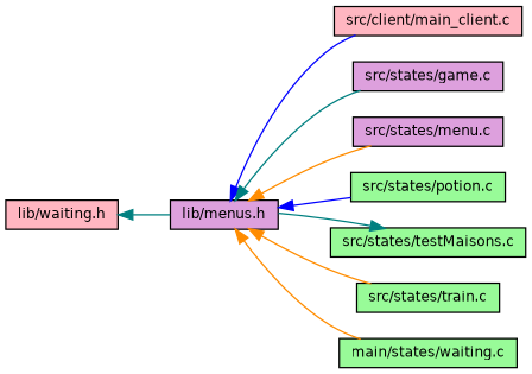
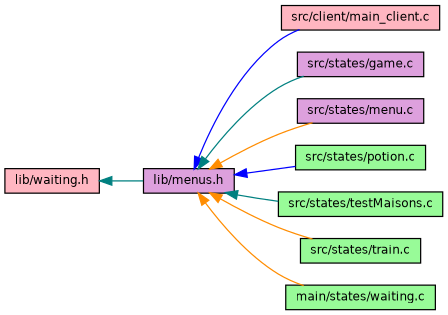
  digraph {
    rankdir=LR
    node [color=black fillcolor=palegreen fontname=Helvetica fontsize=10 shape=record style=filled]
    edge [color=teal dir=back fontname=Helvetica fontsize=10 labelfontname=Helvetica labelfontsize=10 style=solid]
    n1 [fillcolor=lightpink fontcolor=black height=0.2 label="lib/waiting.h" width=0.4]
    n2 [fillcolor=plum height=0.2 label="lib/menus.h" width=0.4]
    n3 [fillcolor=lightpink height=0.2 label="src/client/main_client.c" width=0.4]
    n4 [fillcolor=plum height=0.2 label="src/states/game.c" width=0.4]
    n5 [fillcolor=plum height=0.2 label="src/states/menu.c" width=0.4]
    n6 [height=0.2 label="src/states/potion.c" width=0.4]
    n7 [height=0.2 label="src/states/testMaisons.c" width=0.4]
    n8 [height=0.2 label="src/states/train.c" width=0.4]
    n9 [height=0.2 label="main/states/waiting.c" width=0.4]
    n1 -> n2
    n2 -> n3 [color=blue]
    n2 -> n4
    n2 -> n5 [color=darkorange]
    n2 -> n6 [color=blue]
-   n7 -> n2
+   n2 -> n7
    n2 -> n8 [color=darkorange]
    n2 -> n9 [color=darkorange]
  }
